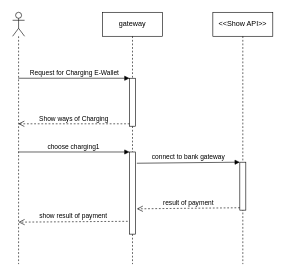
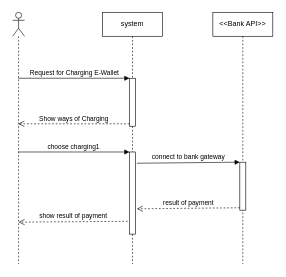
  <mxCell id="0" />
  <mxCell id="1" parent="0" />
  <mxCell id="2" value="" style="shape=umlLifeline;participant=umlActor;perimeter=lifelinePerimeter;whiteSpace=wrap;html=1;container=1;collapsible=0;recursiveResize=0;verticalAlign=top;spacingTop=36;labelBackgroundColor=#ffffff;outlineConnect=0;" vertex="1" parent="1"><mxGeometry x="20" y="20" width="20" height="420" as="geometry" /></mxCell>
- <mxCell id="3" value="gateway" style="shape=umlLifeline;perimeter=lifelinePerimeter;whiteSpace=wrap;html=1;container=1;collapsible=0;recursiveResize=0;outlineConnect=0;" vertex="1" parent="1"><mxGeometry x="170" y="20" width="100" height="420" as="geometry" /></mxCell>
+ <mxCell id="3" value="system" style="shape=umlLifeline;perimeter=lifelinePerimeter;whiteSpace=wrap;html=1;container=1;collapsible=0;recursiveResize=0;outlineConnect=0;" vertex="1" parent="1"><mxGeometry x="170" y="20" width="100" height="420" as="geometry" /></mxCell>
  <mxCell id="4" value="" style="html=1;points=[];perimeter=orthogonalPerimeter;" vertex="1" parent="3"><mxGeometry x="45" y="110" width="10" height="80" as="geometry" /></mxCell>
  <mxCell id="5" value="" style="html=1;points=[];perimeter=orthogonalPerimeter;" vertex="1" parent="3"><mxGeometry x="45" y="233" width="10" height="137" as="geometry" /></mxCell>
- <mxCell id="6" value="&amp;lt;&amp;lt;Show API&amp;gt;&amp;gt;" style="shape=umlLifeline;perimeter=lifelinePerimeter;whiteSpace=wrap;html=1;container=1;collapsible=0;recursiveResize=0;outlineConnect=0;" vertex="1" parent="1"><mxGeometry x="354" y="20" width="100" height="420" as="geometry" /></mxCell>
+ <mxCell id="6" value="&amp;lt;&amp;lt;Bank API&amp;gt;&amp;gt;" style="shape=umlLifeline;perimeter=lifelinePerimeter;whiteSpace=wrap;html=1;container=1;collapsible=0;recursiveResize=0;outlineConnect=0;" vertex="1" parent="1"><mxGeometry x="354" y="20" width="100" height="420" as="geometry" /></mxCell>
  <mxCell id="7" value="" style="html=1;points=[];perimeter=orthogonalPerimeter;" vertex="1" parent="6"><mxGeometry x="45" y="250" width="10" height="80" as="geometry" /></mxCell>
  <mxCell id="8" value="Request for Charging E-Wallet" style="html=1;verticalAlign=bottom;endArrow=block;entryX=0;entryY=0;" edge="1" target="4" parent="1" source="2"><mxGeometry relative="1" as="geometry"><mxPoint x="145" y="130" as="sourcePoint" /></mxGeometry></mxCell>
  <mxCell id="9" value="Show ways of Charging" style="html=1;verticalAlign=bottom;endArrow=open;dashed=1;endSize=8;exitX=0;exitY=0.95;" edge="1" source="4" parent="1" target="2"><mxGeometry relative="1" as="geometry"><mxPoint x="145" y="206" as="targetPoint" /></mxGeometry></mxCell>
  <mxCell id="10" value="choose charging1&amp;nbsp;" style="html=1;verticalAlign=bottom;endArrow=block;entryX=0;entryY=0;" edge="1" target="5" parent="1" source="2"><mxGeometry relative="1" as="geometry"><mxPoint x="145" y="253" as="sourcePoint" /></mxGeometry></mxCell>
  <mxCell id="11" value="connect to bank gateway" style="html=1;verticalAlign=bottom;endArrow=block;entryX=0;entryY=0;exitX=1.22;exitY=0.137;exitDx=0;exitDy=0;exitPerimeter=0;" edge="1" target="7" parent="1" source="5"><mxGeometry relative="1" as="geometry"><mxPoint x="329" y="270" as="sourcePoint" /></mxGeometry></mxCell>
  <mxCell id="12" value="result of payment" style="html=1;verticalAlign=bottom;endArrow=open;dashed=1;endSize=8;exitX=0;exitY=0.95;entryX=1.22;entryY=0.692;entryDx=0;entryDy=0;entryPerimeter=0;" edge="1" source="7" parent="1" target="5"><mxGeometry relative="1" as="geometry"><mxPoint x="329" y="346" as="targetPoint" /></mxGeometry></mxCell>
  <mxCell id="13" value="show result of payment" style="html=1;verticalAlign=bottom;endArrow=open;dashed=1;endSize=8;exitX=-0.3;exitY=0.844;exitDx=0;exitDy=0;exitPerimeter=0;" edge="1" parent="1" source="5"><mxGeometry relative="1" as="geometry"><mxPoint x="190" y="370" as="sourcePoint" /><mxPoint x="30" y="370" as="targetPoint" /></mxGeometry></mxCell>
